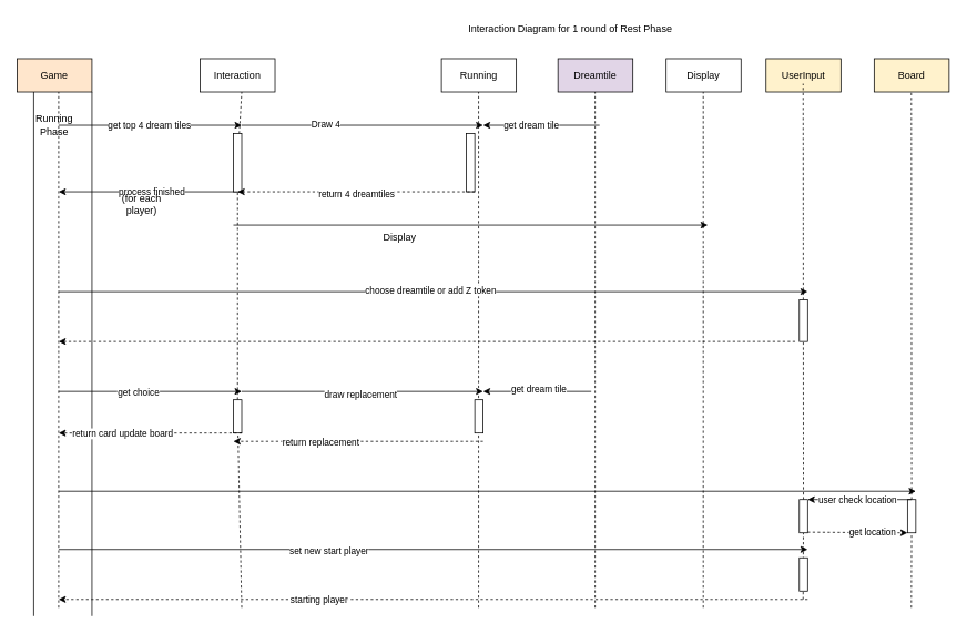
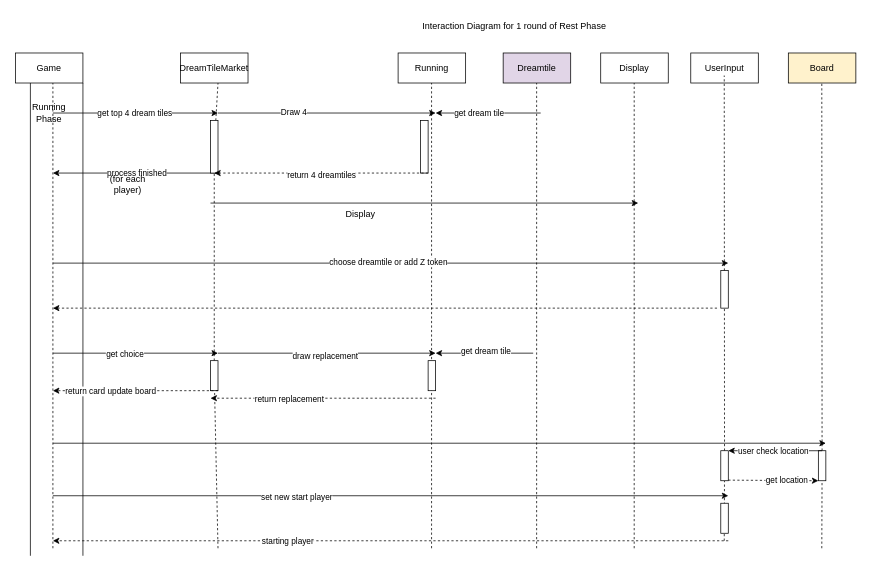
  <mxCell id="0" />
  <mxCell id="1" parent="0" />
- <mxCell id="2" value="Game" style="rounded=0;whiteSpace=wrap;html=1;fillColor=#ffe6cc;" vertex="1" parent="1"><mxGeometry x="20" y="70" width="90" height="40" as="geometry" /></mxCell>
- <mxCell id="3" value="Interaction" style="rounded=0;whiteSpace=wrap;html=1;" vertex="1" parent="1"><mxGeometry x="240" y="70" width="90" height="40" as="geometry" /></mxCell>
+ <mxCell id="2" value="Game" style="rounded=0;whiteSpace=wrap;html=1;" vertex="1" parent="1"><mxGeometry x="20" y="70" width="90" height="40" as="geometry" /></mxCell>
+ <mxCell id="3" value="DreamTileMarket" style="rounded=0;whiteSpace=wrap;html=1;" vertex="1" parent="1"><mxGeometry x="240" y="70" width="90" height="40" as="geometry" /></mxCell>
  <mxCell id="4" value="Running" style="rounded=0;whiteSpace=wrap;html=1;" vertex="1" parent="1"><mxGeometry x="530" y="70" width="90" height="40" as="geometry" /></mxCell>
  <mxCell id="5" value="Dreamtile" style="rounded=0;whiteSpace=wrap;html=1;fillColor=#e1d5e7;" vertex="1" parent="1"><mxGeometry x="670" y="70" width="90" height="40" as="geometry" /></mxCell>
  <mxCell id="6" value="Display" style="rounded=0;whiteSpace=wrap;html=1;" vertex="1" parent="1"><mxGeometry x="800" y="70" width="90" height="40" as="geometry" /></mxCell>
- <mxCell id="7" value="UserInput" style="rounded=0;whiteSpace=wrap;html=1;fillColor=#fff2cc;" vertex="1" parent="1"><mxGeometry x="920" y="70" width="90" height="40" as="geometry" /></mxCell>
+ <mxCell id="7" value="UserInput" style="rounded=0;whiteSpace=wrap;html=1;" vertex="1" parent="1"><mxGeometry x="920" y="70" width="90" height="40" as="geometry" /></mxCell>
  <mxCell id="8" value="Board" style="rounded=0;whiteSpace=wrap;html=1;fillColor=#fff2cc;" vertex="1" parent="1"><mxGeometry x="1050" y="70" width="90" height="40" as="geometry" /></mxCell>
  <mxCell id="9" value="" style="endArrow=none;dashed=1;html=1;rounded=0;" edge="1" parent="1"><mxGeometry width="50" height="50" relative="1" as="geometry"><mxPoint x="70" y="730" as="sourcePoint" /><mxPoint x="70" y="110" as="targetPoint" /></mxGeometry></mxCell>
  <mxCell id="10" value="" style="endArrow=none;dashed=1;html=1;rounded=0;" edge="1" parent="1" source="23"><mxGeometry width="50" height="50" relative="1" as="geometry"><mxPoint x="290" y="730" as="sourcePoint" /><mxPoint x="290" y="110" as="targetPoint" /></mxGeometry></mxCell>
  <mxCell id="11" value="" style="endArrow=none;dashed=1;html=1;rounded=0;" edge="1" parent="1"><mxGeometry width="50" height="50" relative="1" as="geometry"><mxPoint x="574.6" y="730" as="sourcePoint" /><mxPoint x="574.6" y="110" as="targetPoint" /></mxGeometry></mxCell>
  <mxCell id="12" value="" style="endArrow=none;dashed=1;html=1;rounded=0;" edge="1" parent="1"><mxGeometry width="50" height="50" relative="1" as="geometry"><mxPoint x="714.6" y="730" as="sourcePoint" /><mxPoint x="714.6" y="110" as="targetPoint" /></mxGeometry></mxCell>
  <mxCell id="13" value="" style="endArrow=none;dashed=1;html=1;rounded=0;" edge="1" parent="1"><mxGeometry width="50" height="50" relative="1" as="geometry"><mxPoint x="844.6" y="730" as="sourcePoint" /><mxPoint x="844.6" y="110" as="targetPoint" /></mxGeometry></mxCell>
  <mxCell id="14" value="" style="endArrow=none;dashed=1;html=1;rounded=0;" edge="1" parent="1" source="54"><mxGeometry width="50" height="50" relative="1" as="geometry"><mxPoint x="964.6" y="720" as="sourcePoint" /><mxPoint x="964.6" y="100" as="targetPoint" /></mxGeometry></mxCell>
  <mxCell id="15" value="" style="endArrow=none;dashed=1;html=1;rounded=0;" edge="1" parent="1" source="52"><mxGeometry width="50" height="50" relative="1" as="geometry"><mxPoint x="1094.6" y="730" as="sourcePoint" /><mxPoint x="1094.6" y="110" as="targetPoint" /></mxGeometry></mxCell>
  <mxCell id="16" value="" style="endArrow=none;html=1;rounded=0;" edge="1" parent="1"><mxGeometry width="50" height="50" relative="1" as="geometry"><mxPoint x="40" y="740" as="sourcePoint" /><mxPoint x="40" y="110" as="targetPoint" /></mxGeometry></mxCell>
  <mxCell id="17" value="" style="endArrow=none;html=1;rounded=0;" edge="1" parent="1"><mxGeometry width="50" height="50" relative="1" as="geometry"><mxPoint x="110" y="740" as="sourcePoint" /><mxPoint x="110" y="110" as="targetPoint" /></mxGeometry></mxCell>
  <mxCell id="18" value="" style="endArrow=classic;html=1;rounded=0;" edge="1" parent="1"><mxGeometry width="50" height="50" relative="1" as="geometry"><mxPoint x="70" y="150" as="sourcePoint" /><mxPoint x="290" y="150" as="targetPoint" /></mxGeometry></mxCell>
  <mxCell id="19" value="get top 4 dream tiles" style="edgeLabel;html=1;align=center;verticalAlign=middle;resizable=0;points=[];" vertex="1" connectable="0" parent="18"><mxGeometry x="-0.022" y="1" relative="1" as="geometry"><mxPoint as="offset" /></mxGeometry></mxCell>
  <mxCell id="20" value="" style="endArrow=classic;html=1;rounded=0;" edge="1" parent="1"><mxGeometry width="50" height="50" relative="1" as="geometry"><mxPoint x="290" y="230" as="sourcePoint" /><mxPoint x="70" y="230" as="targetPoint" /></mxGeometry></mxCell>
  <mxCell id="21" value="process finished" style="edgeLabel;html=1;align=center;verticalAlign=middle;resizable=0;points=[];" vertex="1" connectable="0" parent="20"><mxGeometry x="-0.007" y="-1" relative="1" as="geometry"><mxPoint as="offset" /></mxGeometry></mxCell>
  <mxCell id="22" value="" style="endArrow=none;dashed=1;html=1;rounded=0;" edge="1" parent="1" source="40" target="23"><mxGeometry width="50" height="50" relative="1" as="geometry"><mxPoint x="290" y="730" as="sourcePoint" /><mxPoint x="290" y="110" as="targetPoint" /></mxGeometry></mxCell>
  <mxCell id="23" value="" style="rounded=0;whiteSpace=wrap;html=1;" vertex="1" parent="1"><mxGeometry x="280" y="160" width="10" height="70" as="geometry" /></mxCell>
  <mxCell id="24" value="" style="endArrow=classic;html=1;rounded=0;" edge="1" parent="1"><mxGeometry width="50" height="50" relative="1" as="geometry"><mxPoint x="290" y="150" as="sourcePoint" /><mxPoint x="580" y="150" as="targetPoint" /></mxGeometry></mxCell>
  <mxCell id="25" value="Draw 4" style="edgeLabel;html=1;align=center;verticalAlign=middle;resizable=0;points=[];" vertex="1" connectable="0" parent="24"><mxGeometry x="-0.313" y="2" relative="1" as="geometry"><mxPoint as="offset" /></mxGeometry></mxCell>
  <mxCell id="26" value="" style="rounded=0;whiteSpace=wrap;html=1;" vertex="1" parent="1"><mxGeometry x="560" y="160" width="10" height="70" as="geometry" /></mxCell>
  <mxCell id="27" value="" style="html=1;labelBackgroundColor=#ffffff;startArrow=none;startFill=0;startSize=6;endArrow=classic;endFill=1;endSize=6;jettySize=auto;orthogonalLoop=1;strokeWidth=1;dashed=1;fontSize=14;rounded=0;entryX=0.5;entryY=1;entryDx=0;entryDy=0;" edge="1" parent="1" target="23"><mxGeometry width="60" height="60" relative="1" as="geometry"><mxPoint x="570" y="230" as="sourcePoint" /><mxPoint x="630" y="170" as="targetPoint" /></mxGeometry></mxCell>
  <mxCell id="28" value="return 4 dreamtiles" style="edgeLabel;html=1;align=center;verticalAlign=middle;resizable=0;points=[];" vertex="1" connectable="0" parent="27"><mxGeometry x="0.002" y="2" relative="1" as="geometry"><mxPoint as="offset" /></mxGeometry></mxCell>
  <mxCell id="29" value="" style="endArrow=classic;html=1;rounded=0;" edge="1" parent="1"><mxGeometry width="50" height="50" relative="1" as="geometry"><mxPoint x="720" y="150" as="sourcePoint" /><mxPoint x="580" y="150" as="targetPoint" /></mxGeometry></mxCell>
  <mxCell id="30" value="get dream tile" style="edgeLabel;html=1;align=center;verticalAlign=middle;resizable=0;points=[];" vertex="1" connectable="0" parent="29"><mxGeometry x="0.189" relative="1" as="geometry"><mxPoint as="offset" /></mxGeometry></mxCell>
  <mxCell id="31" value="" style="endArrow=classic;html=1;rounded=0;" edge="1" parent="1"><mxGeometry width="50" height="50" relative="1" as="geometry"><mxPoint x="280" y="270" as="sourcePoint" /><mxPoint x="850" y="270" as="targetPoint" /></mxGeometry></mxCell>
  <mxCell id="32" value="(for each player)" style="text;html=1;strokeColor=none;fillColor=none;align=center;verticalAlign=middle;whiteSpace=wrap;rounded=0;" vertex="1" parent="1"><mxGeometry x="140" y="230" width="60" height="30" as="geometry" /></mxCell>
  <mxCell id="33" value="" style="endArrow=classic;html=1;rounded=0;" edge="1" parent="1"><mxGeometry width="50" height="50" relative="1" as="geometry"><mxPoint x="70" y="350" as="sourcePoint" /><mxPoint x="970" y="350" as="targetPoint" /></mxGeometry></mxCell>
  <mxCell id="34" value="choose dreamtile or add Z token" style="edgeLabel;html=1;align=center;verticalAlign=middle;resizable=0;points=[];" vertex="1" connectable="0" parent="33"><mxGeometry x="-0.009" y="2" relative="1" as="geometry"><mxPoint as="offset" /></mxGeometry></mxCell>
  <mxCell id="35" value="" style="rounded=0;whiteSpace=wrap;html=1;" vertex="1" parent="1"><mxGeometry x="960" y="360" width="10" height="50" as="geometry" /></mxCell>
  <mxCell id="36" value="" style="html=1;labelBackgroundColor=#ffffff;startArrow=none;startFill=0;startSize=6;endArrow=classic;endFill=1;endSize=6;jettySize=auto;orthogonalLoop=1;strokeWidth=1;dashed=1;fontSize=14;rounded=0;" edge="1" parent="1"><mxGeometry width="60" height="60" relative="1" as="geometry"><mxPoint x="955" y="410" as="sourcePoint" /><mxPoint x="70" y="410" as="targetPoint" /></mxGeometry></mxCell>
  <mxCell id="37" value="" style="endArrow=classic;html=1;rounded=0;" edge="1" parent="1"><mxGeometry width="50" height="50" relative="1" as="geometry"><mxPoint x="70" y="470" as="sourcePoint" /><mxPoint x="290" y="470" as="targetPoint" /></mxGeometry></mxCell>
  <mxCell id="38" value="get choice" style="edgeLabel;html=1;align=center;verticalAlign=middle;resizable=0;points=[];" vertex="1" connectable="0" parent="37"><mxGeometry x="-0.139" relative="1" as="geometry"><mxPoint as="offset" /></mxGeometry></mxCell>
  <mxCell id="39" value="" style="endArrow=none;dashed=1;html=1;rounded=0;" edge="1" parent="1" target="40"><mxGeometry width="50" height="50" relative="1" as="geometry"><mxPoint x="290" y="730" as="sourcePoint" /><mxPoint x="285" y="230" as="targetPoint" /></mxGeometry></mxCell>
  <mxCell id="40" value="" style="rounded=0;whiteSpace=wrap;html=1;" vertex="1" parent="1"><mxGeometry x="280" y="480" width="10" height="40" as="geometry" /></mxCell>
  <mxCell id="41" value="" style="html=1;labelBackgroundColor=#ffffff;startArrow=none;startFill=0;startSize=6;endArrow=classic;endFill=1;endSize=6;jettySize=auto;orthogonalLoop=1;strokeWidth=1;dashed=1;fontSize=14;rounded=0;" edge="1" parent="1"><mxGeometry width="60" height="60" relative="1" as="geometry"><mxPoint x="290" y="520" as="sourcePoint" /><mxPoint x="70" y="520" as="targetPoint" /></mxGeometry></mxCell>
  <mxCell id="42" value="return card update board" style="edgeLabel;html=1;align=center;verticalAlign=middle;resizable=0;points=[];" vertex="1" connectable="0" parent="41"><mxGeometry x="0.306" relative="1" as="geometry"><mxPoint as="offset" /></mxGeometry></mxCell>
  <mxCell id="43" value="" style="endArrow=classic;html=1;rounded=0;" edge="1" parent="1"><mxGeometry width="50" height="50" relative="1" as="geometry"><mxPoint x="290" y="470" as="sourcePoint" /><mxPoint x="580" y="470" as="targetPoint" /></mxGeometry></mxCell>
  <mxCell id="44" value="draw replacement" style="edgeLabel;html=1;align=center;verticalAlign=middle;resizable=0;points=[];" vertex="1" connectable="0" parent="43"><mxGeometry x="-0.021" y="-3" relative="1" as="geometry"><mxPoint as="offset" /></mxGeometry></mxCell>
  <mxCell id="45" value="" style="rounded=0;whiteSpace=wrap;html=1;" vertex="1" parent="1"><mxGeometry x="570" y="480" width="10" height="40" as="geometry" /></mxCell>
  <mxCell id="46" value="" style="html=1;labelBackgroundColor=#ffffff;startArrow=none;startFill=0;startSize=6;endArrow=classic;endFill=1;endSize=6;jettySize=auto;orthogonalLoop=1;strokeWidth=1;dashed=1;fontSize=14;rounded=0;" edge="1" parent="1"><mxGeometry width="60" height="60" relative="1" as="geometry"><mxPoint x="580" y="530" as="sourcePoint" /><mxPoint x="280" y="530" as="targetPoint" /></mxGeometry></mxCell>
  <mxCell id="47" value="return replacement" style="edgeLabel;html=1;align=center;verticalAlign=middle;resizable=0;points=[];" vertex="1" connectable="0" parent="46"><mxGeometry x="0.306" relative="1" as="geometry"><mxPoint as="offset" /></mxGeometry></mxCell>
  <mxCell id="48" value="" style="endArrow=classic;html=1;rounded=0;" edge="1" parent="1"><mxGeometry width="50" height="50" relative="1" as="geometry"><mxPoint x="710" y="470" as="sourcePoint" /><mxPoint x="580" y="470" as="targetPoint" /></mxGeometry></mxCell>
  <mxCell id="49" value="get dream tile" style="edgeLabel;html=1;align=center;verticalAlign=middle;resizable=0;points=[];" vertex="1" connectable="0" parent="48"><mxGeometry x="-0.021" y="-3" relative="1" as="geometry"><mxPoint as="offset" /></mxGeometry></mxCell>
  <mxCell id="50" value="" style="endArrow=classic;html=1;rounded=0;" edge="1" parent="1"><mxGeometry width="50" height="50" relative="1" as="geometry"><mxPoint x="70" y="590" as="sourcePoint" /><mxPoint x="1100" y="590" as="targetPoint" /></mxGeometry></mxCell>
  <mxCell id="51" value="" style="endArrow=none;dashed=1;html=1;rounded=0;" edge="1" parent="1" target="52"><mxGeometry width="50" height="50" relative="1" as="geometry"><mxPoint x="1094.6" y="730" as="sourcePoint" /><mxPoint x="1094.6" y="110" as="targetPoint" /></mxGeometry></mxCell>
  <mxCell id="52" value="" style="rounded=0;whiteSpace=wrap;html=1;" vertex="1" parent="1"><mxGeometry x="1090" y="600" width="10" height="40" as="geometry" /></mxCell>
  <mxCell id="53" value="" style="endArrow=none;dashed=1;html=1;rounded=0;" edge="1" parent="1" target="54"><mxGeometry width="50" height="50" relative="1" as="geometry"><mxPoint x="964.6" y="720" as="sourcePoint" /><mxPoint x="964.6" y="100" as="targetPoint" /></mxGeometry></mxCell>
  <mxCell id="54" value="" style="rounded=0;whiteSpace=wrap;html=1;" vertex="1" parent="1"><mxGeometry x="960" y="600" width="10" height="40" as="geometry" /></mxCell>
  <mxCell id="55" value="" style="endArrow=classic;html=1;rounded=0;exitX=0.5;exitY=0;exitDx=0;exitDy=0;" edge="1" parent="1" source="52"><mxGeometry width="50" height="50" relative="1" as="geometry"><mxPoint x="1080" y="600" as="sourcePoint" /><mxPoint x="970" y="600" as="targetPoint" /></mxGeometry></mxCell>
  <mxCell id="56" value="user check location" style="edgeLabel;html=1;align=center;verticalAlign=middle;resizable=0;points=[];" vertex="1" connectable="0" parent="55"><mxGeometry x="0.057" relative="1" as="geometry"><mxPoint as="offset" /></mxGeometry></mxCell>
  <mxCell id="57" value="" style="endArrow=classic;html=1;rounded=0;" edge="1" parent="1"><mxGeometry width="50" height="50" relative="1" as="geometry"><mxPoint x="70" y="660" as="sourcePoint" /><mxPoint x="970" y="660" as="targetPoint" /></mxGeometry></mxCell>
  <mxCell id="58" value="set new start player" style="edgeLabel;html=1;align=center;verticalAlign=middle;resizable=0;points=[];" vertex="1" connectable="0" parent="57"><mxGeometry x="-0.279" y="-1" relative="1" as="geometry"><mxPoint as="offset" /></mxGeometry></mxCell>
  <mxCell id="59" value="" style="rounded=0;whiteSpace=wrap;html=1;" vertex="1" parent="1"><mxGeometry x="960" y="670" width="10" height="40" as="geometry" /></mxCell>
  <mxCell id="60" value="" style="html=1;labelBackgroundColor=#ffffff;startArrow=none;startFill=0;startSize=6;endArrow=classic;endFill=1;endSize=6;jettySize=auto;orthogonalLoop=1;strokeWidth=1;dashed=1;fontSize=14;rounded=0;" edge="1" parent="1"><mxGeometry width="60" height="60" relative="1" as="geometry"><mxPoint x="970" y="720" as="sourcePoint" /><mxPoint x="70" y="720" as="targetPoint" /></mxGeometry></mxCell>
  <mxCell id="61" value="starting player" style="edgeLabel;html=1;align=center;verticalAlign=middle;resizable=0;points=[];" vertex="1" connectable="0" parent="60"><mxGeometry x="0.306" relative="1" as="geometry"><mxPoint as="offset" /></mxGeometry></mxCell>
  <mxCell id="62" value="" style="html=1;labelBackgroundColor=#ffffff;startArrow=none;startFill=0;startSize=6;endArrow=classic;endFill=1;endSize=6;jettySize=auto;orthogonalLoop=1;strokeWidth=1;dashed=1;fontSize=14;rounded=0;entryX=0;entryY=1;entryDx=0;entryDy=0;" edge="1" parent="1" target="52"><mxGeometry width="60" height="60" relative="1" as="geometry"><mxPoint x="970" y="639.2" as="sourcePoint" /><mxPoint x="670" y="639.2" as="targetPoint" /></mxGeometry></mxCell>
  <mxCell id="63" value="get location" style="edgeLabel;html=1;align=center;verticalAlign=middle;resizable=0;points=[];" vertex="1" connectable="0" parent="62"><mxGeometry x="0.306" relative="1" as="geometry"><mxPoint as="offset" /></mxGeometry></mxCell>
  <mxCell id="64" value="Display" style="text;html=1;strokeColor=none;fillColor=none;align=center;verticalAlign=middle;whiteSpace=wrap;rounded=0;" vertex="1" parent="1"><mxGeometry x="450" y="270" width="60" height="30" as="geometry" /></mxCell>
  <mxCell id="65" value="Interaction Diagram for 1 round of Rest Phase" style="text;html=1;strokeColor=none;fillColor=none;align=center;verticalAlign=middle;whiteSpace=wrap;rounded=0;" vertex="1" parent="1"><mxGeometry x="230" y="20" width="910" height="30" as="geometry" /></mxCell>
  <mxCell id="66" value="Running Phase" style="text;html=1;strokeColor=none;fillColor=none;align=center;verticalAlign=middle;whiteSpace=wrap;rounded=0;" vertex="1" parent="1"><mxGeometry x="35" y="135" width="60" height="30" as="geometry" /></mxCell>
